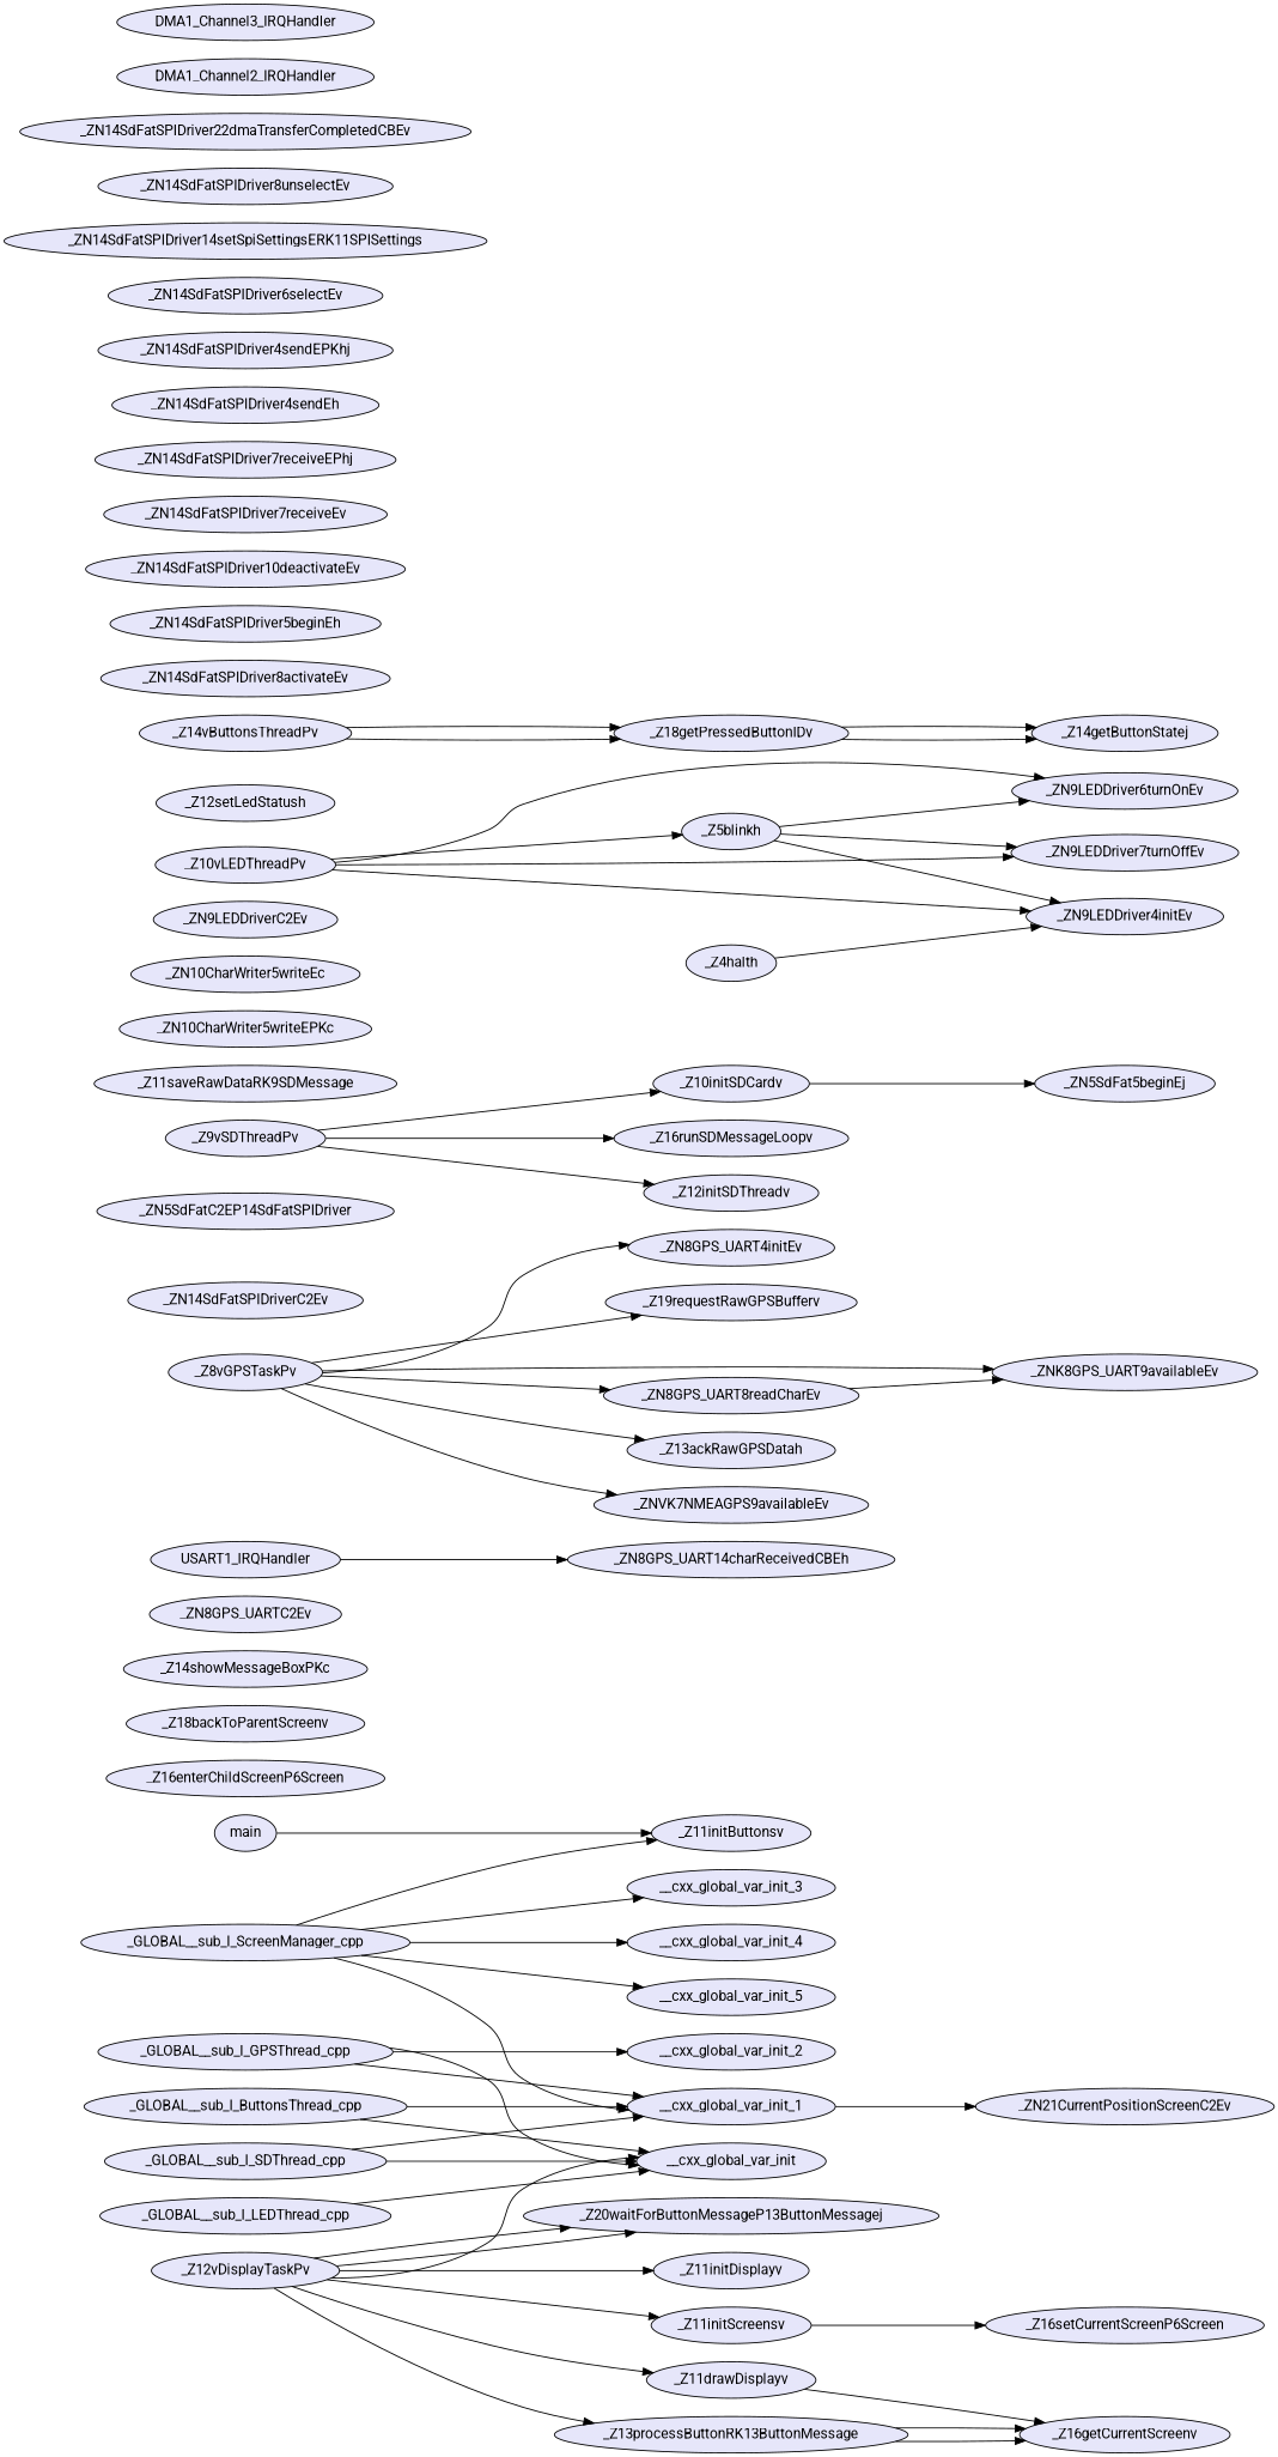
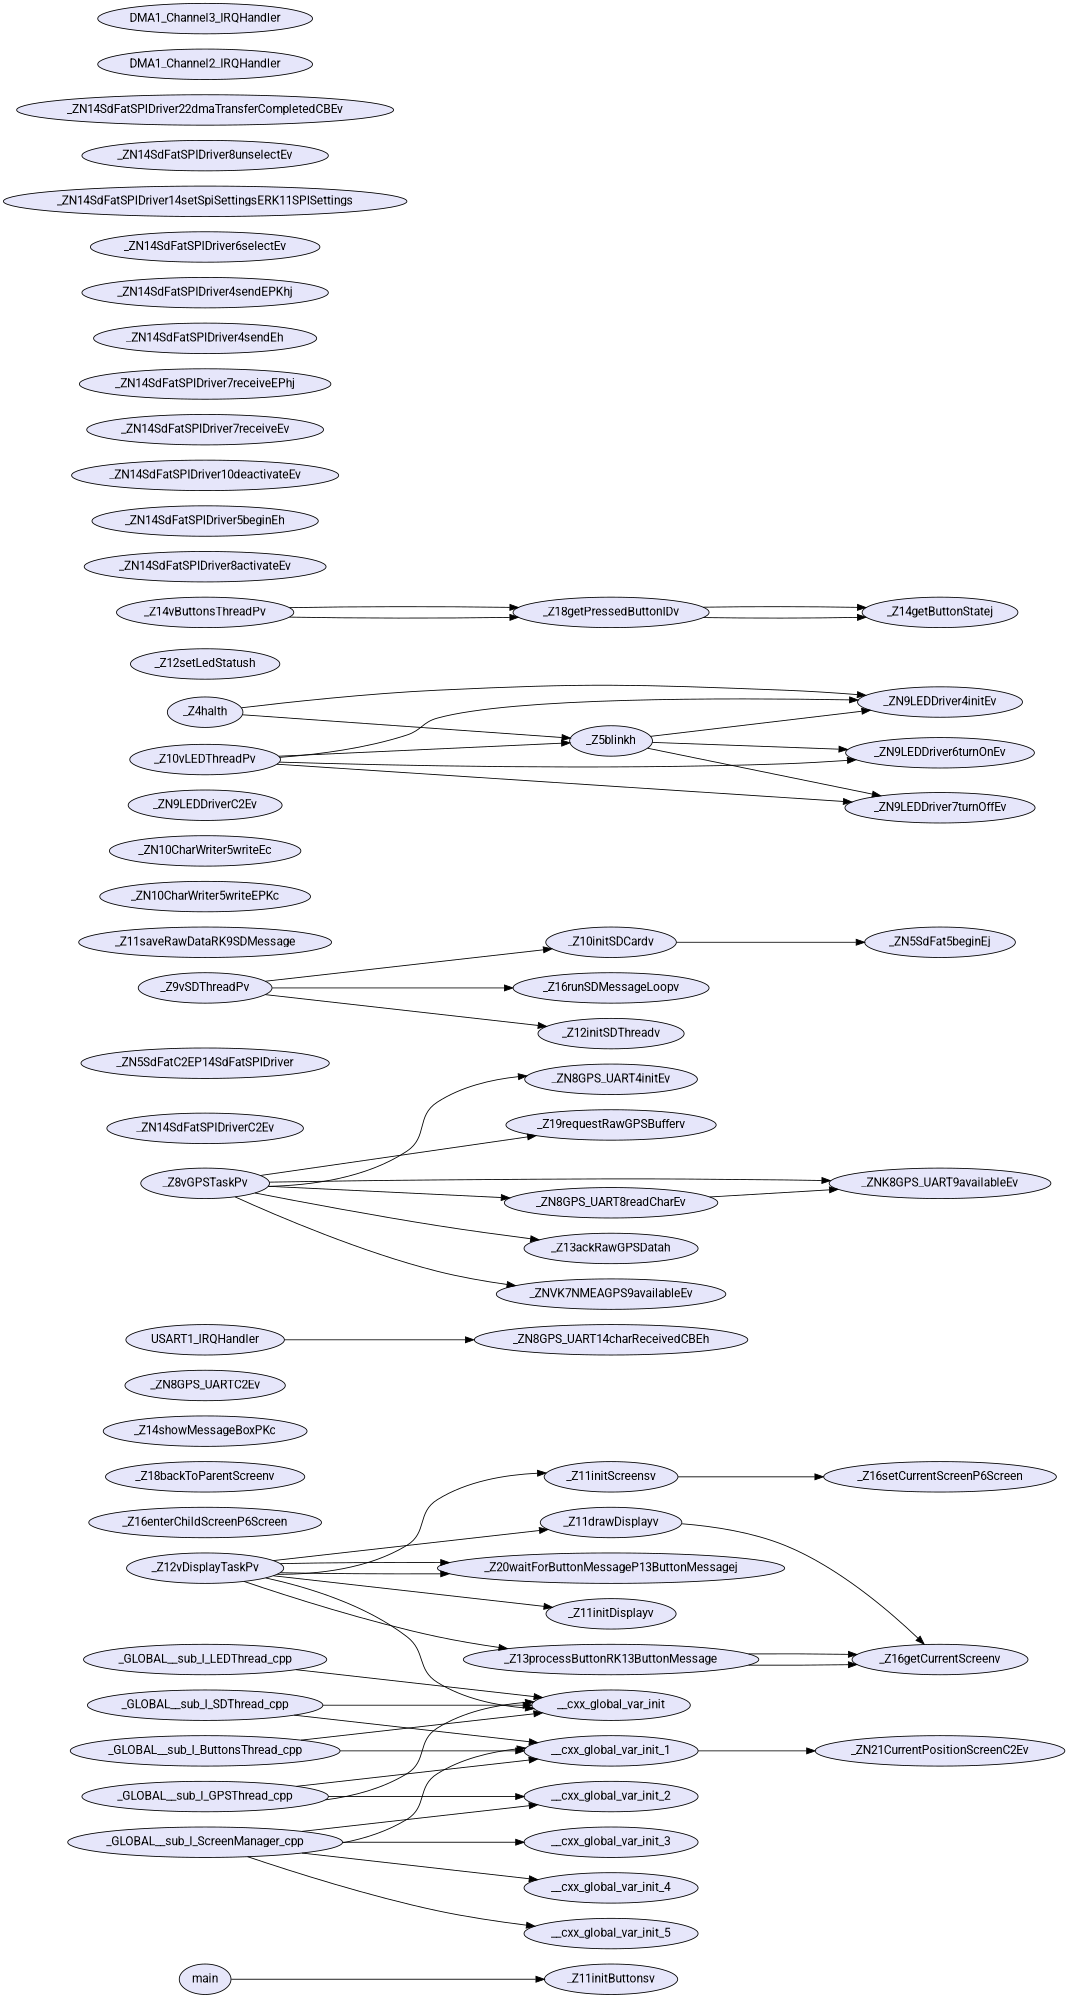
  digraph {
    fontname=Roboto
    rankdir=LR
    node [fillcolor=lavender fontname=Roboto style=filled]
    edge [color=black fontname=Roboto]
    n1 [label=<main<BR />>]
    n2 [label=<_Z11initButtonsv<BR />>]
    n3 [label=<__cxx_global_var_init<BR />>]
    n4 [label=<__cxx_global_var_init_1<BR />>]
    n5 [label=<_ZN21CurrentPositionScreenC2Ev<BR />>]
    n6 [label=<__cxx_global_var_init_2<BR />>]
    n7 [label=<__cxx_global_var_init_3<BR />>]
    n8 [label=<__cxx_global_var_init_4<BR />>]
    n9 [label=<__cxx_global_var_init_5<BR />>]
    n10 [label=<_Z16setCurrentScreenP6Screen<BR />>]
    n11 [label=<_Z16getCurrentScreenv<BR />>]
    n12 [label=<_Z16enterChildScreenP6Screen<BR />>]
    n13 [label=<_Z18backToParentScreenv<BR />>]
    n14 [label=<_Z11initDisplayv<BR />>]
    n15 [label=<_Z11initScreensv<BR />>]
    n16 [label=<_Z11drawDisplayv<BR />>]
    n17 [label=<_Z14showMessageBoxPKc<BR />>]
    n18 [label=<_Z13processButtonRK13ButtonMessage<BR />>]
    n19 [label=<_Z12vDisplayTaskPv<BR />>]
    n20 [label=<_Z20waitForButtonMessageP13ButtonMessagej<BR />>]
    n21 [label=<_GLOBAL__sub_I_ScreenManager_cpp<BR />>]
    n22 [label=<_ZN8GPS_UARTC2Ev<BR />>]
    n23 [label=<USART1_IRQHandler<BR />>]
    n24 [label=<_ZN8GPS_UART14charReceivedCBEh<BR />>]
    n25 [label=<_Z8vGPSTaskPv<BR />>]
    n26 [label=<_ZN8GPS_UART4initEv<BR />>]
    n27 [label=<_Z19requestRawGPSBufferv<BR />>]
    n28 [label=<_ZNK8GPS_UART9availableEv<BR />>]
    n29 [label=<_ZN8GPS_UART8readCharEv<BR />>]
    n30 [label=<_Z13ackRawGPSDatah<BR />>]
    n31 [label=<_ZNVK7NMEAGPS9availableEv<BR />>]
    n32 [label=<_GLOBAL__sub_I_GPSThread_cpp<BR />>]
    n33 [label=<_ZN14SdFatSPIDriverC2Ev<BR />>]
    n34 [label=<_ZN5SdFatC2EP14SdFatSPIDriver<BR />>]
    n35 [label=<_Z10initSDCardv<BR />>]
    n36 [label=<_ZN5SdFat5beginEj<BR />>]
    n37 [label=<_Z11saveRawDataRK9SDMessage<BR />>]
    n38 [label=<_Z16runSDMessageLoopv<BR />>]
    n39 [label=<_Z12initSDThreadv<BR />>]
    n40 [label=<_Z9vSDThreadPv<BR />>]
    n41 [label=<_ZN10CharWriter5writeEPKc<BR />>]
    n42 [label=<_ZN10CharWriter5writeEc<BR />>]
    n43 [label=<_GLOBAL__sub_I_SDThread_cpp<BR />>]
    n44 [label=<_ZN9LEDDriverC2Ev<BR />>]
    n45 [label=<_Z5blinkh<BR />>]
    n46 [label=<_ZN9LEDDriver4initEv<BR />>]
    n47 [label=<_ZN9LEDDriver6turnOnEv<BR />>]
    n48 [label=<_ZN9LEDDriver7turnOffEv<BR />>]
    n49 [label=<_Z12setLedStatush<BR />>]
    n50 [label=<_Z4halth<BR />>]
    n51 [label=<_Z10vLEDThreadPv<BR />>]
    n52 [label=<_GLOBAL__sub_I_LEDThread_cpp<BR />>]
    n53 [label=<_Z18getPressedButtonIDv<BR />>]
    n54 [label=<_Z14getButtonStatej<BR />>]
    n55 [label=<_Z14vButtonsThreadPv<BR />>]
    n56 [label=<_GLOBAL__sub_I_ButtonsThread_cpp<BR />>]
    n57 [label=<_ZN14SdFatSPIDriver8activateEv<BR />>]
    n58 [label=<_ZN14SdFatSPIDriver5beginEh<BR />>]
    n59 [label=<_ZN14SdFatSPIDriver10deactivateEv<BR />>]
    n60 [label=<_ZN14SdFatSPIDriver7receiveEv<BR />>]
    n61 [label=<_ZN14SdFatSPIDriver7receiveEPhj<BR />>]
    n62 [label=<_ZN14SdFatSPIDriver4sendEh<BR />>]
    n63 [label=<_ZN14SdFatSPIDriver4sendEPKhj<BR />>]
    n64 [label=<_ZN14SdFatSPIDriver6selectEv<BR />>]
    n65 [label=<_ZN14SdFatSPIDriver14setSpiSettingsERK11SPISettings<BR />>]
    n66 [label=<_ZN14SdFatSPIDriver8unselectEv<BR />>]
    n67 [label=<_ZN14SdFatSPIDriver22dmaTransferCompletedCBEv<BR />>]
    n68 [label=<DMA1_Channel2_IRQHandler<BR />>]
    n69 [label=<DMA1_Channel3_IRQHandler<BR />>]
    n1 -> n2
    n4 -> n5
    n15 -> n10
    n16 -> n11
    n18 -> n11
    n18 -> n11
    n19 -> n3
    n19 -> n14
    n19 -> n15
    n19 -> n16
    n19 -> n18
    n19 -> n20
    n19 -> n20
    n21 -> n4
-   n21 -> n2
+   n21 -> n6
    n21 -> n7
    n21 -> n8
    n21 -> n9
    n23 -> n24
    n25 -> n26
    n25 -> n27
    n25 -> n28
    n25 -> n29
    n25 -> n30
    n25 -> n31
    n29 -> n28
    n32 -> n3
    n32 -> n4
    n32 -> n6
    n35 -> n36
    n40 -> n35
    n40 -> n38
    n40 -> n39
    n43 -> n3
    n43 -> n4
    n45 -> n46
    n45 -> n47
    n45 -> n48
+   n50 -> n45
    n50 -> n46
    n51 -> n45
    n51 -> n46
    n51 -> n47
    n51 -> n48
    n52 -> n3
    n53 -> n54
    n53 -> n54
    n55 -> n53
    n55 -> n53
    n56 -> n3
    n56 -> n4
  }
